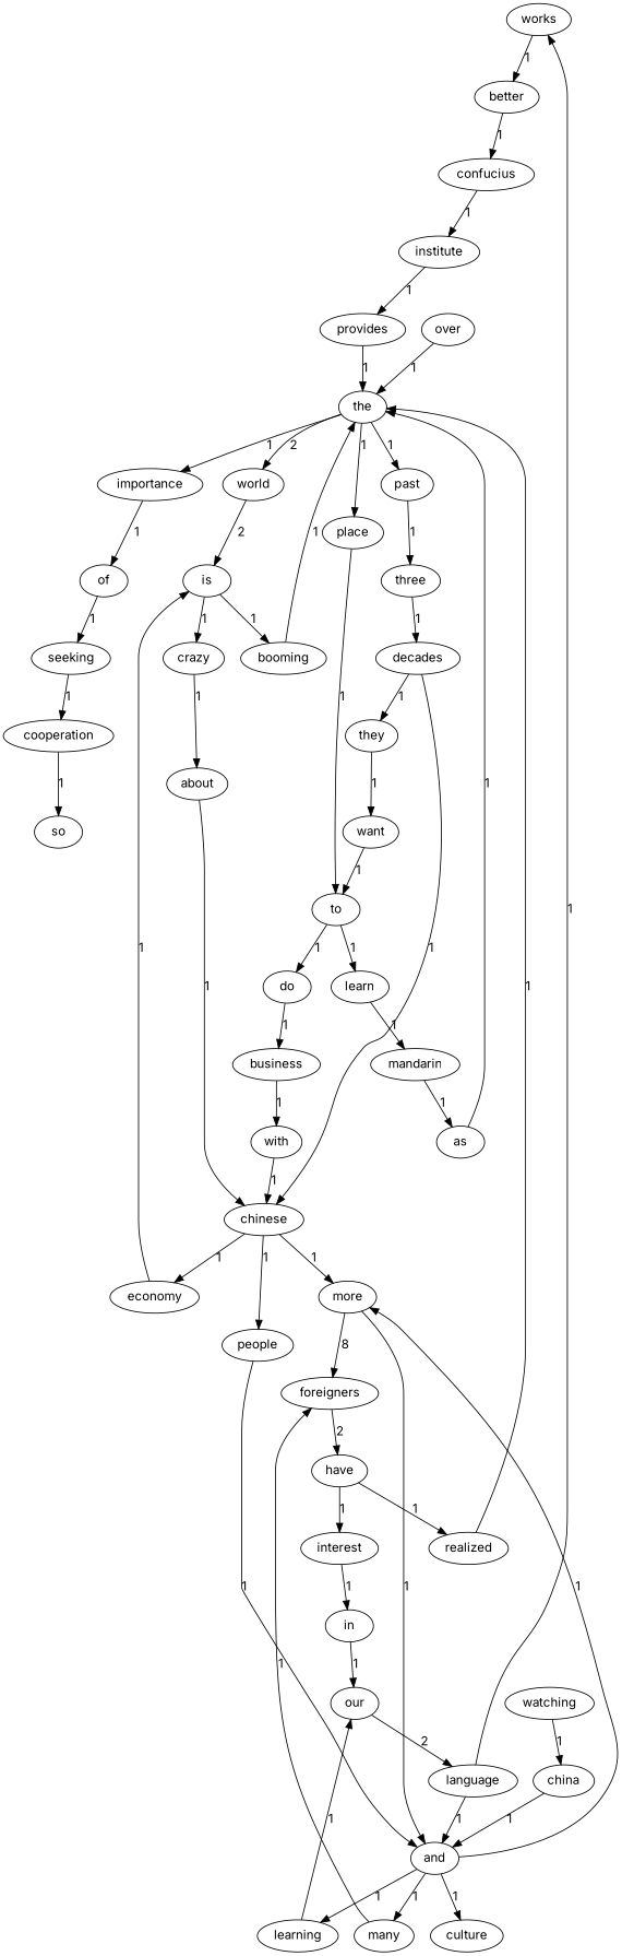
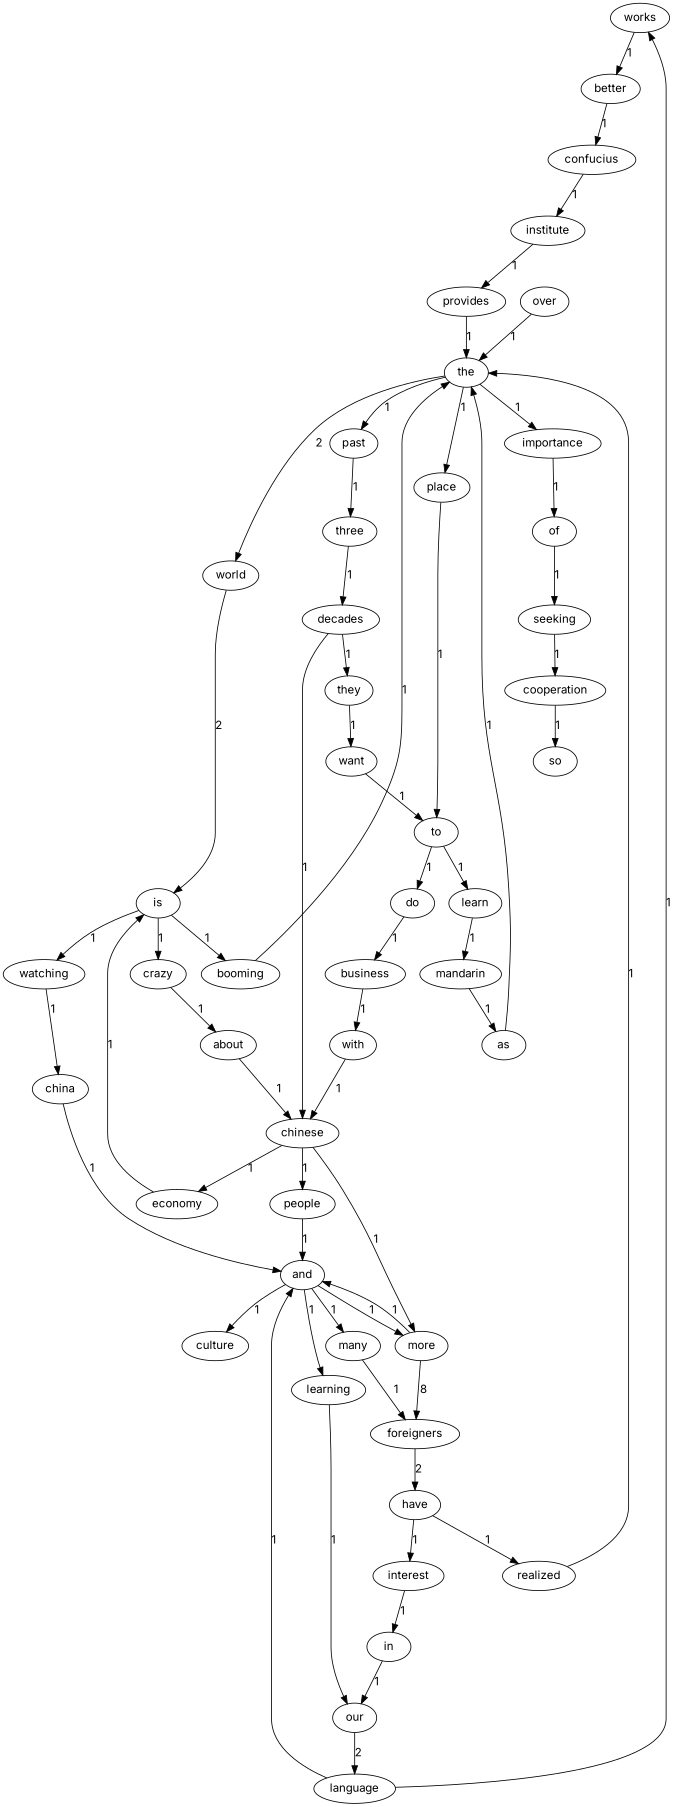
  digraph {
    fontname=Inter
    node [fontname=Inter]
    edge [fontname=Inter]
    works
    better
    confucius
    institute
    foreigners
    have
    interest
    realized
    in
    the
    importance
    of
    seeking
    cooperation
    about
    chinese
    more
    economy
    people
    and
    is
    learning
    our
    language
    culture
    many
    do
    business
    with
    booming
    world
    place
    past
    to
    three
    decades
    they
    watching
    china
    crazy
    provides
    so
    learn
    mandarin
    want
    over
    as
    works -> better [label=1]
    better -> confucius [label=1]
    confucius -> institute [label=1]
    institute -> provides [label=1]
    foreigners -> have [label=2]
    have -> interest [label=1]
    have -> realized [label=1]
    interest -> in [label=1]
    realized -> the [label=1]
    in -> our [label=1]
    the -> importance [label=1]
    the -> world [label=2]
    the -> place [label=1]
    the -> past [label=1]
    importance -> of [label=1]
    of -> seeking [label=1]
    seeking -> cooperation [label=1]
    cooperation -> so [label=1]
    about -> chinese [label=1]
    chinese -> more [label=1]
    chinese -> economy [label=1]
    chinese -> people [label=1]
    more -> foreigners [label=8]
    more -> and [label=1]
    economy -> is [label=1]
    people -> and [label=1]
    and -> more [label=1]
    and -> learning [label=1]
    and -> culture [label=1]
    and -> many [label=1]
    is -> booming [label=1]
+   is -> watching [label=1]
    is -> crazy [label=1]
    learning -> our [label=1]
    our -> language [label=2]
    language -> works [label=1]
    language -> and [label=1]
    many -> foreigners [label=1]
    do -> business [label=1]
    business -> with [label=1]
    with -> chinese [label=1]
    booming -> the [label=1]
    world -> is [label=2]
    place -> to [label=1]
    past -> three [label=1]
    to -> do [label=1]
    to -> learn [label=1]
    three -> decades [label=1]
    decades -> chinese [label=1]
    decades -> they [label=1]
    they -> want [label=1]
    watching -> china [label=1]
    china -> and [label=1]
    crazy -> about [label=1]
    provides -> the [label=1]
    learn -> mandarin [label=1]
    mandarin -> as [label=1]
    want -> to [label=1]
    over -> the [label=1]
    as -> the [label=1]
  }
